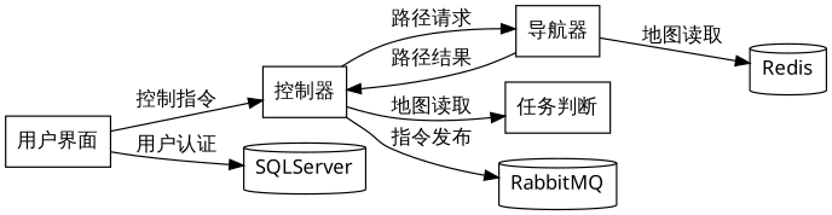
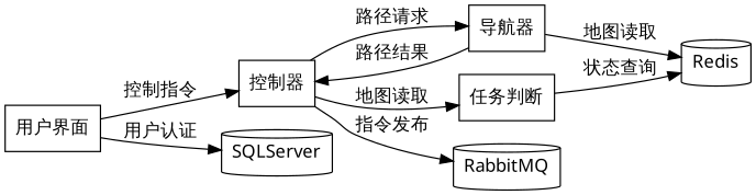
  digraph {
    fontname="Microsoft YaHei"
    rankdir=LR
    node [fontname="Microsoft YaHei" shape=box]
    edge [fontname="Microsoft YaHei"]
    "用户界面"
    "控制器"
    SQLServer [shape=cylinder]
    "导航器"
    "任务判断"
    RabbitMQ [shape=cylinder]
    Redis [shape=cylinder]
    "用户界面" -> "控制器" [label="控制指令"]
    "用户界面" -> SQLServer [label="用户认证"]
    "控制器" -> "导航器" [label="路径请求"]
    "控制器" -> "任务判断" [label="地图读取"]
    "控制器" -> RabbitMQ [label="指令发布"]
    "导航器" -> "控制器" [label="路径结果"]
    "导航器" -> Redis [label="地图读取"]
+   "任务判断" -> Redis [label="状态查询"]
  }
